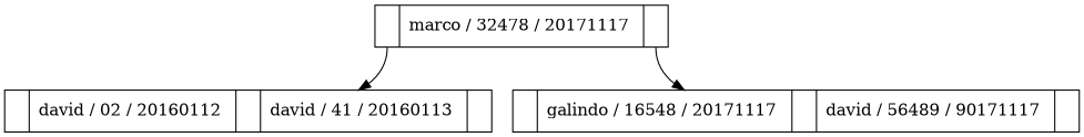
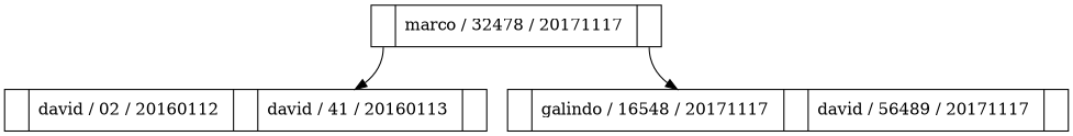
  digraph {
    rankdir=TD
    node [shape=record]
    edge [arrowhead=normal]
    n1 [label="<r0> | <cl1>marco / 32478 / 20171117 &#92; | <r1> "]
    n2 [label="<r0> | <cl1>david / 02 / 20160112 &#92; | <r1> | <cl2>david / 41 / 20160113 &#92; | <r2> "]
-   n3 [label="<r0> | <cl1>galindo / 16548 / 20171117 &#92; | <r1> | <cl2>david / 56489 / 90171117 &#92; | <r2> "]
+   n3 [label="<r0> | <cl1>galindo / 16548 / 20171117 &#92; | <r1> | <cl2>david / 56489 / 20171117 &#92; | <r2> "]
    n1 -> n2 [tailport=r0]
    n1 -> n3 [tailport=r1]
  }
